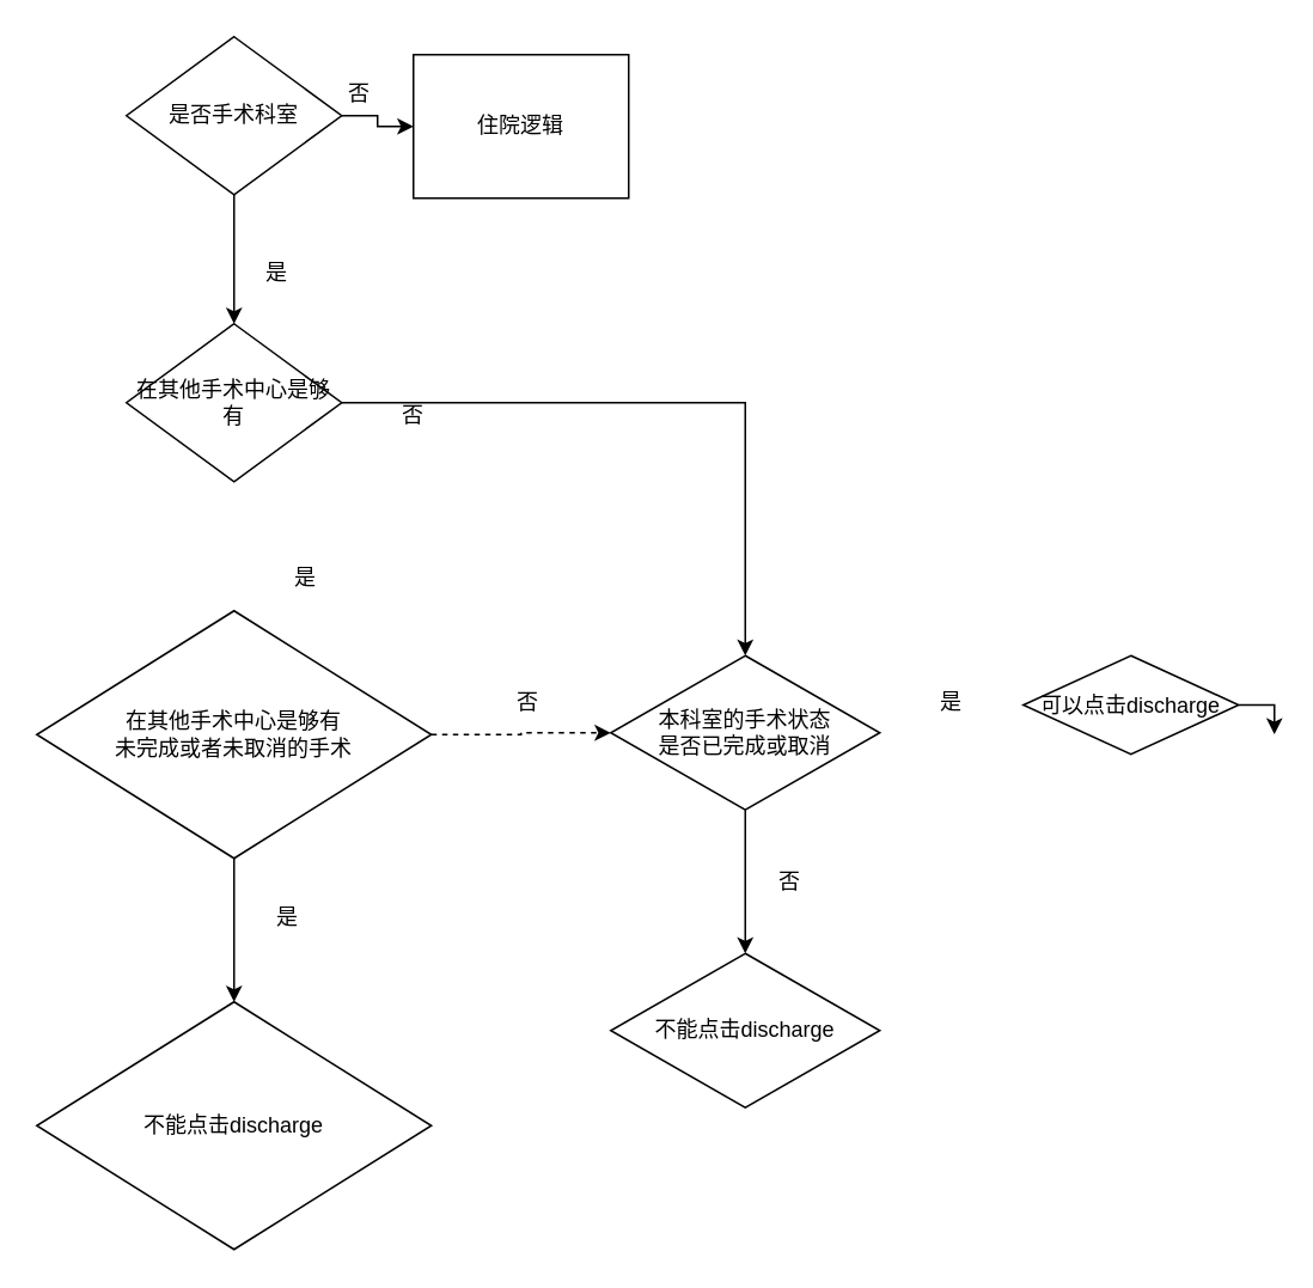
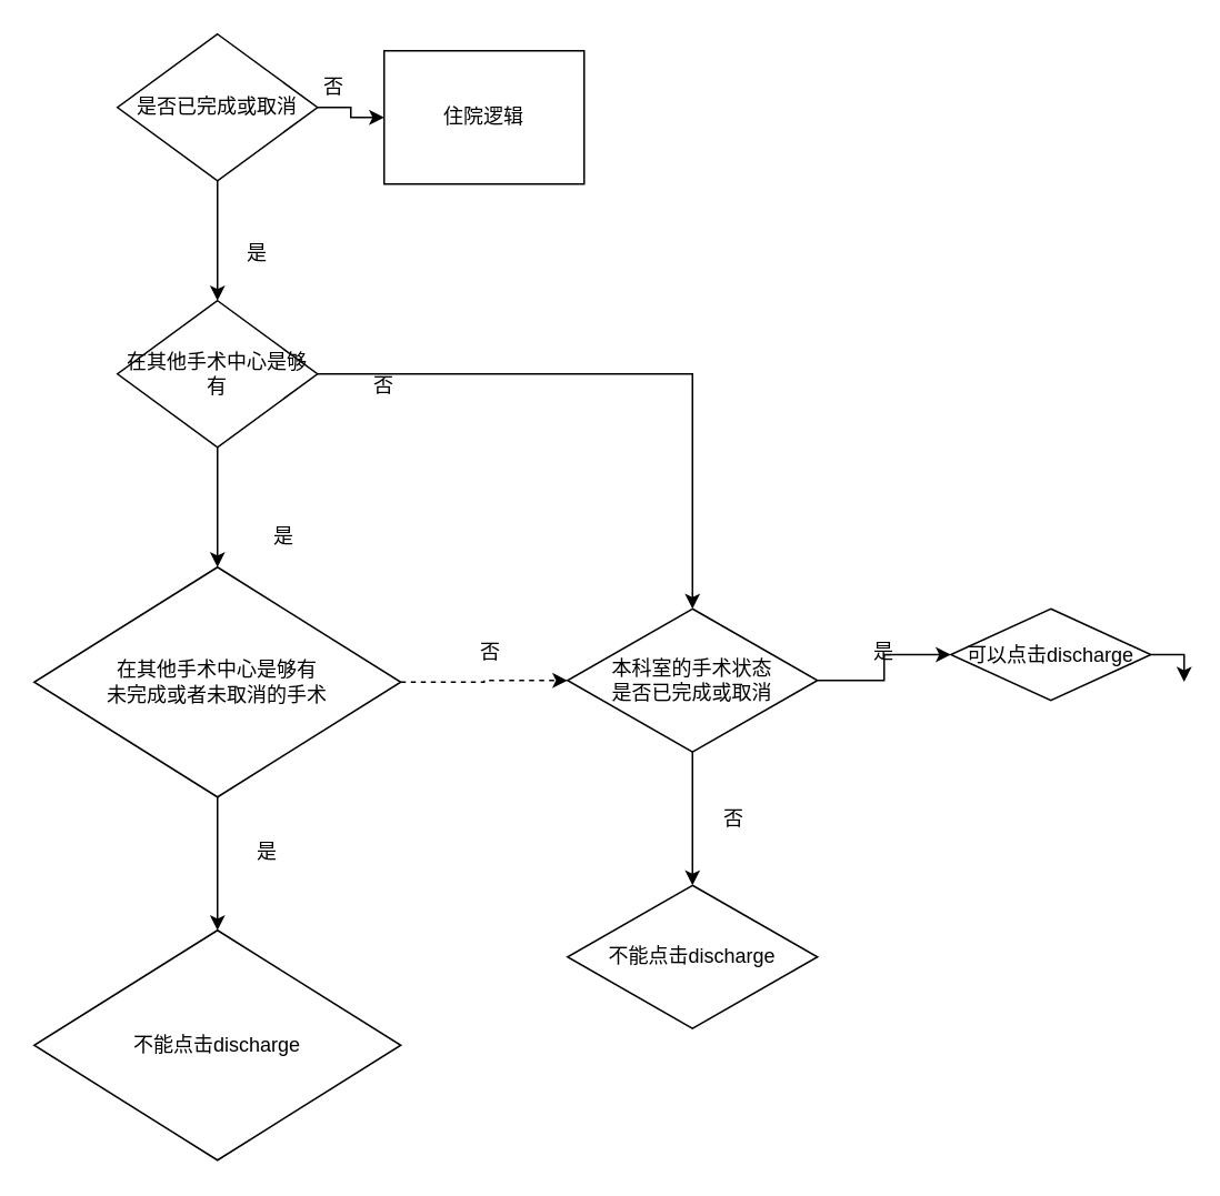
  <mxCell id="0" />
  <mxCell id="1" parent="0" />
  <mxCell id="2" value="" style="edgeStyle=orthogonalEdgeStyle;rounded=0;orthogonalLoop=1;jettySize=auto;html=1;" edge="1" parent="1" source="4" target="7"><mxGeometry relative="1" as="geometry" /></mxCell>
  <mxCell id="3" value="" style="edgeStyle=orthogonalEdgeStyle;rounded=0;orthogonalLoop=1;jettySize=auto;html=1;" edge="1" parent="1" source="4" target="9"><mxGeometry relative="1" as="geometry" /></mxCell>
- <mxCell id="4" value="是否手术科室" style="rhombus;whiteSpace=wrap;html=1;" vertex="1" parent="1"><mxGeometry x="70" y="20" width="120" height="88" as="geometry" /></mxCell>
+ <mxCell id="4" value="是否已完成或取消" style="rhombus;whiteSpace=wrap;html=1;" vertex="1" parent="1"><mxGeometry x="70" y="20" width="120" height="88" as="geometry" /></mxCell>
+ <mxCell id="5" value="" style="edgeStyle=orthogonalEdgeStyle;rounded=0;orthogonalLoop=1;jettySize=auto;html=1;" edge="1" parent="1" source="7" target="13"><mxGeometry relative="1" as="geometry" /></mxCell>
  <mxCell id="6" value="" style="edgeStyle=orthogonalEdgeStyle;rounded=0;orthogonalLoop=1;jettySize=auto;html=1;" edge="1" parent="1" source="7" target="19"><mxGeometry relative="1" as="geometry" /></mxCell>
  <mxCell id="7" value="在其他手术中心是够有" style="rhombus;whiteSpace=wrap;html=1;" vertex="1" parent="1"><mxGeometry x="70" y="180" width="120" height="88" as="geometry" /></mxCell>
  <mxCell id="8" value="是" style="text;html=1;strokeColor=none;fillColor=none;align=center;verticalAlign=middle;whiteSpace=wrap;rounded=0;" vertex="1" parent="1"><mxGeometry x="134" y="120" width="40" height="63" as="geometry" /></mxCell>
  <mxCell id="9" value="住院逻辑" style="whiteSpace=wrap;html=1;" vertex="1" parent="1"><mxGeometry x="230" y="30" width="120" height="80" as="geometry" /></mxCell>
  <mxCell id="10" value="否" style="text;html=1;strokeColor=none;fillColor=none;align=center;verticalAlign=middle;whiteSpace=wrap;rounded=0;" vertex="1" parent="1"><mxGeometry x="180" y="20" width="40" height="63" as="geometry" /></mxCell>
  <mxCell id="11" value="" style="edgeStyle=orthogonalEdgeStyle;rounded=0;orthogonalLoop=1;jettySize=auto;html=1;" edge="1" parent="1" source="13" target="15"><mxGeometry relative="1" as="geometry" /></mxCell>
  <mxCell id="12" value="" style="edgeStyle=orthogonalEdgeStyle;rounded=0;orthogonalLoop=1;jettySize=auto;html=1;dashed=1;" edge="1" parent="1" source="13" target="19"><mxGeometry relative="1" as="geometry" /></mxCell>
  <mxCell id="13" value="在其他手术中心是够有&lt;br&gt;未完成或者未取消的手术" style="rhombus;whiteSpace=wrap;html=1;" vertex="1" parent="1"><mxGeometry x="20" y="340" width="220" height="138" as="geometry" /></mxCell>
  <mxCell id="14" value="是" style="text;html=1;strokeColor=none;fillColor=none;align=center;verticalAlign=middle;whiteSpace=wrap;rounded=0;" vertex="1" parent="1"><mxGeometry x="150" y="290" width="40" height="63" as="geometry" /></mxCell>
  <mxCell id="15" value="不能点击discharge" style="rhombus;whiteSpace=wrap;html=1;" vertex="1" parent="1"><mxGeometry x="20" y="558" width="220" height="138" as="geometry" /></mxCell>
  <mxCell id="16" value="是" style="text;html=1;strokeColor=none;fillColor=none;align=center;verticalAlign=middle;whiteSpace=wrap;rounded=0;" vertex="1" parent="1"><mxGeometry x="140" y="501" width="40" height="20" as="geometry" /></mxCell>
+ <mxCell id="17" value="" style="edgeStyle=orthogonalEdgeStyle;rounded=0;orthogonalLoop=1;jettySize=auto;html=1;" edge="1" parent="1" source="19" target="22"><mxGeometry relative="1" as="geometry" /></mxCell>
  <mxCell id="18" value="" style="edgeStyle=orthogonalEdgeStyle;rounded=0;orthogonalLoop=1;jettySize=auto;html=1;" edge="1" parent="1" source="19" target="24"><mxGeometry relative="1" as="geometry" /></mxCell>
  <mxCell id="19" value="本科室的手术状态&lt;br&gt;是否已完成或取消" style="rhombus;whiteSpace=wrap;html=1;" vertex="1" parent="1"><mxGeometry x="340" y="365" width="150" height="86" as="geometry" /></mxCell>
  <mxCell id="20" value="否" style="text;html=1;strokeColor=none;fillColor=none;align=center;verticalAlign=middle;whiteSpace=wrap;rounded=0;" vertex="1" parent="1"><mxGeometry x="210" y="221" width="40" height="20" as="geometry" /></mxCell>
  <mxCell id="21" style="edgeStyle=orthogonalEdgeStyle;rounded=0;orthogonalLoop=1;jettySize=auto;html=1;exitX=1;exitY=0.5;exitDx=0;exitDy=0;" edge="1" parent="1" source="22"><mxGeometry relative="1" as="geometry"><mxPoint x="710" y="408.833" as="targetPoint" /></mxGeometry></mxCell>
  <mxCell id="22" value="可以点击discharge" style="rhombus;whiteSpace=wrap;html=1;" vertex="1" parent="1"><mxGeometry x="570" y="365" width="120" height="55" as="geometry" /></mxCell>
  <mxCell id="23" value="是" style="text;html=1;strokeColor=none;fillColor=none;align=center;verticalAlign=middle;whiteSpace=wrap;rounded=0;" vertex="1" parent="1"><mxGeometry x="510" y="381" width="40" height="20" as="geometry" /></mxCell>
  <mxCell id="24" value="不能点击discharge" style="rhombus;whiteSpace=wrap;html=1;" vertex="1" parent="1"><mxGeometry x="340" y="531" width="150" height="86" as="geometry" /></mxCell>
  <mxCell id="25" value="否" style="text;html=1;strokeColor=none;fillColor=none;align=center;verticalAlign=middle;whiteSpace=wrap;rounded=0;" vertex="1" parent="1"><mxGeometry x="420" y="481" width="40" height="20" as="geometry" /></mxCell>
  <mxCell id="26" value="否" style="text;html=1;strokeColor=none;fillColor=none;align=center;verticalAlign=middle;whiteSpace=wrap;rounded=0;" vertex="1" parent="1"><mxGeometry x="274" y="381" width="40" height="20" as="geometry" /></mxCell>
